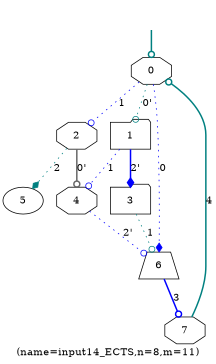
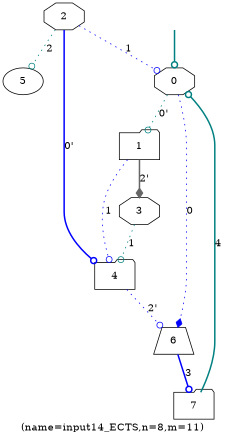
  digraph {
    label="(name=input14_ECTS,n=8,m=11)"
    node [shape=octagon]
    edge [arrowhead=odot color=teal style=dotted]
    _nil [style=invis shape=""]
    0
    2
    1 [shape=folder]
    6 [shape=trapezium]
    5 [shape=ellipse]
-   4
-   3 [shape=folder]
-   7
+   4 [shape=folder]
+   3
+   7 [shape=folder]
    _nil -> 0 [style=bold]
-   0 -> 2 [color=blue label=1]
+   2 -> 0 [color=blue label=1]
    0 -> 1 [label="0'"]
    0 -> 6 [arrowhead=diamond color=blue label=0]
-   2 -> 5 [arrowhead=diamond label=2]
-   2 -> 4 [color=gray40 label="0'" style=bold]
+   2 -> 5 [label=2]
+   2 -> 4 [color=blue label="0'" style=bold]
    1 -> 4 [color=blue label=1]
-   1 -> 3 [arrowhead=diamond color=blue label="2'" style=bold]
+   1 -> 3 [arrowhead=diamond color=gray40 label="2'" style=bold]
    6 -> 7 [color=blue label=3 style=bold]
    4 -> 6 [color=blue label="2'"]
-   3 -> 6 [label=1]
+   3 -> 4 [label=1]
    7 -> 0 [label=4 style=bold]
  }
